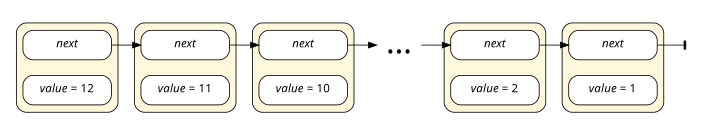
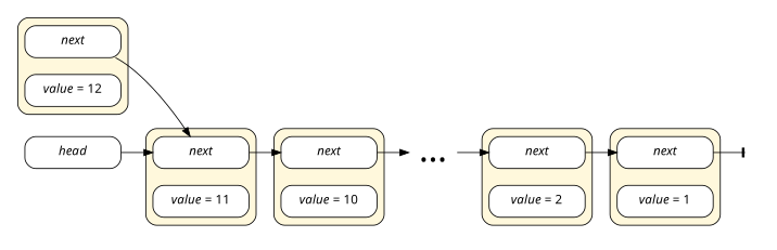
  digraph {
    compound=true
    fontname="Book Antiqua"
    rankdir=LR
    style="filled, rounded"
    node [fillcolor=white fontname="Book Antiqua" shape=record style="filled, rounded"]
    edge [fontname="Book Antiqua"]
    n1 [label=<<i>next</i>> width=1.5]
    n2 [label=<<i>value</i> = 12> width=1.5]
    n3 [label=<<i>next</i>> width=1.5]
    n4 [label=<<i>value</i> = 11> width=1.5]
    n5 [label=<<i>next</i>> width=1.5]
    n6 [label=<<i>value</i> = 10> width=1.5]
    n7 [label=<<i>next</i>> width=1.5]
    n8 [label=<<i>value</i> = 2> width=1.5]
    n9 [label=<<i>next</i>> width=1.5]
    n10 [label=<<i>value</i> = 1> width=1.5]
+   n11 [label=<<i>head</i>> width=1.5]
    Tail [shape=point style=invis width=0.1]
    n13 [fontsize=40.0 label="…" shape=plaintext]
    subgraph cluster_1 {
      bgcolor=white
      penwidth=0
      rankdir=TB
      subgraph cluster_2 {
        bgcolor=cornsilk
        penwidth=1
        rankdir=TB
        n1
        n2
      }
      subgraph cluster_3 {
        bgcolor=white
        penwidth=0
+       n11
        Tail
        n13
        subgraph cluster_4 {
          bgcolor=cornsilk
          penwidth=1
          n3
          n4
        }
        subgraph cluster_5 {
          bgcolor=cornsilk
          penwidth=1
          n5
          n6
        }
        subgraph cluster_6 {
          bgcolor=cornsilk
          penwidth=1
          n7
          n8
        }
        subgraph cluster_7 {
          bgcolor=cornsilk
          penwidth=1
          n9
          n10
        }
      }
    }
    n1 -> n3
    n3 -> n5
    n5 -> n13
    n7 -> n9
    n9 -> Tail [arrowhead=tee]
+   n11 -> n3
    n13 -> n7
  }
